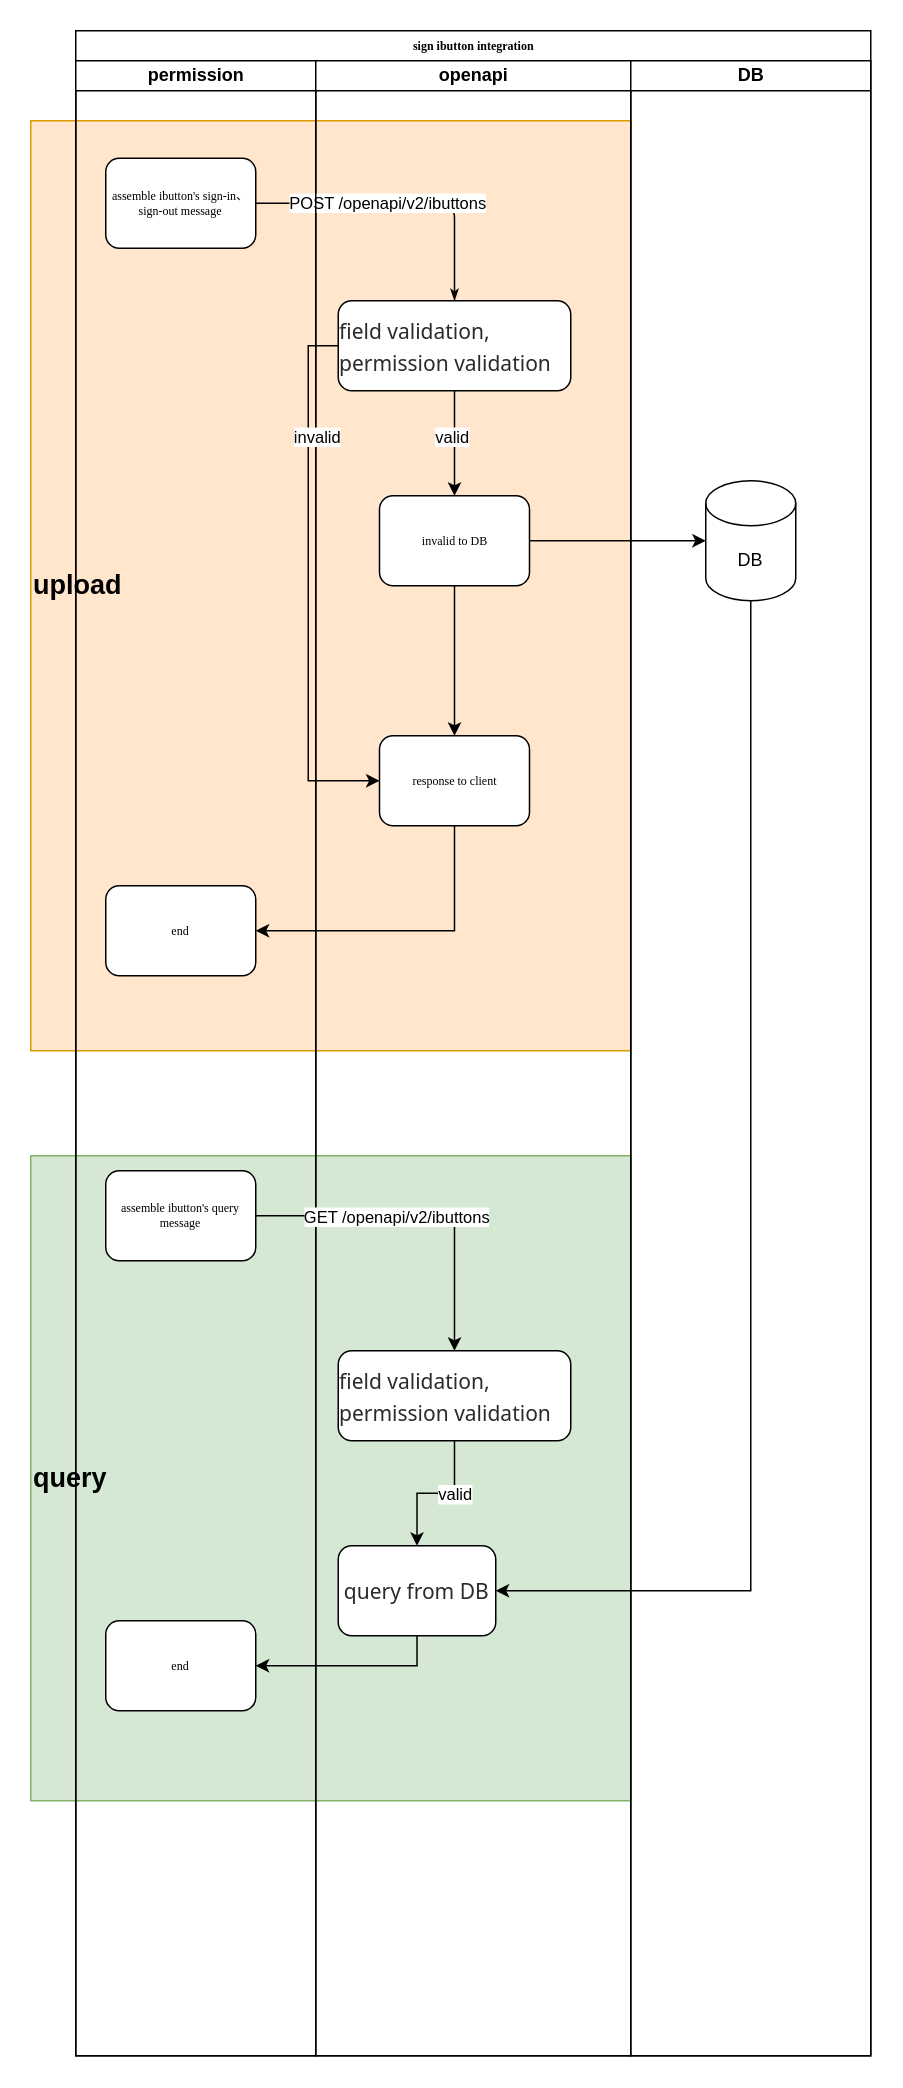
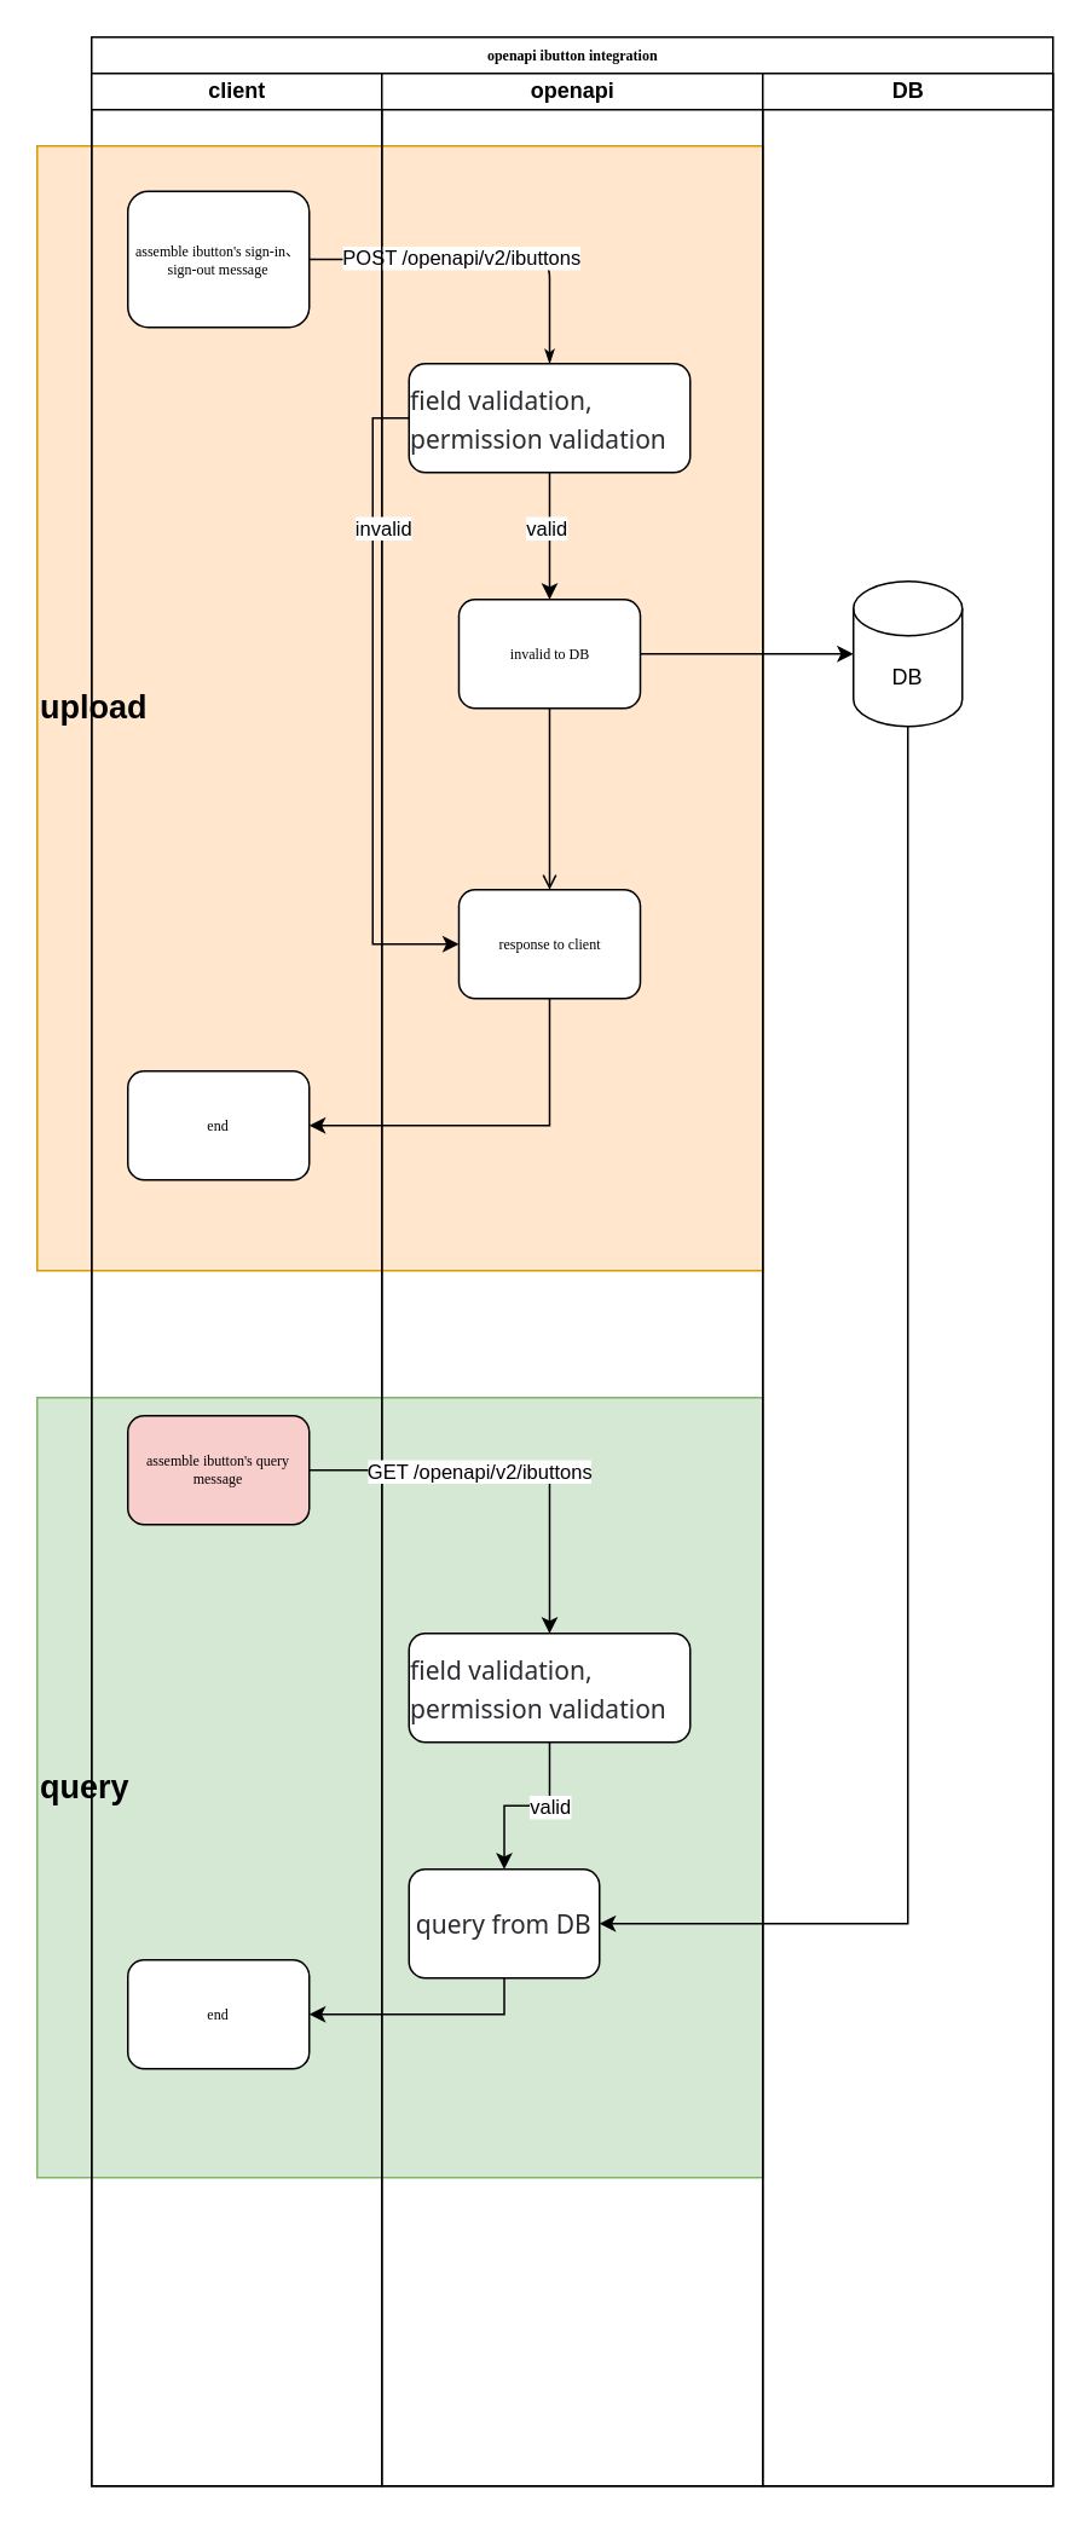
  <mxCell id="0" />
  <mxCell id="1" parent="0" />
  <mxCell id="2" value="&lt;h2&gt;query&lt;/h2&gt;" style="rounded=0;whiteSpace=wrap;html=1;fillColor=#d5e8d4;strokeColor=#82b366;align=left;" vertex="1" parent="1"><mxGeometry x="20" y="770" width="400" height="430" as="geometry" /></mxCell>
  <mxCell id="3" value="&lt;h2&gt;upload&lt;/h2&gt;" style="rounded=0;whiteSpace=wrap;html=1;fillColor=#ffe6cc;strokeColor=#d79b00;align=left;" vertex="1" parent="1"><mxGeometry x="20" y="80" width="400" height="620" as="geometry" /></mxCell>
- <mxCell id="4" value="sign ibutton integration" style="swimlane;html=1;childLayout=stackLayout;startSize=20;rounded=0;shadow=0;labelBackgroundColor=none;strokeWidth=1;fontFamily=Verdana;fontSize=8;align=center;" parent="1" vertex="1"><mxGeometry x="50" y="20" width="530" height="1350" as="geometry" /></mxCell>
- <mxCell id="5" value="permission" style="swimlane;html=1;startSize=20;" parent="4" vertex="1"><mxGeometry y="20" width="160" height="1330" as="geometry" /></mxCell>
- <mxCell id="6" value="assemble ibutton's sign-in、sign-out message" style="rounded=1;whiteSpace=wrap;html=1;shadow=0;labelBackgroundColor=none;strokeWidth=1;fontFamily=Verdana;fontSize=8;align=center;" parent="5" vertex="1"><mxGeometry x="20" y="65" width="100" height="60" as="geometry" /></mxCell>
+ <mxCell id="4" value="openapi ibutton integration" style="swimlane;html=1;childLayout=stackLayout;startSize=20;rounded=0;shadow=0;labelBackgroundColor=none;strokeWidth=1;fontFamily=Verdana;fontSize=8;align=center;" parent="1" vertex="1"><mxGeometry x="50" y="20" width="530" height="1350" as="geometry" /></mxCell>
+ <mxCell id="5" value="client" style="swimlane;html=1;startSize=20;" parent="4" vertex="1"><mxGeometry y="20" width="160" height="1330" as="geometry" /></mxCell>
+ <mxCell id="6" value="assemble ibutton's sign-in、sign-out message" style="rounded=1;whiteSpace=wrap;html=1;shadow=0;labelBackgroundColor=none;strokeWidth=1;fontFamily=Verdana;fontSize=8;align=center;" parent="5" vertex="1"><mxGeometry x="20" y="65" width="100" height="75" as="geometry" /></mxCell>
  <mxCell id="7" value="end" style="rounded=1;whiteSpace=wrap;html=1;shadow=0;labelBackgroundColor=none;strokeWidth=1;fontFamily=Verdana;fontSize=8;align=center;" vertex="1" parent="5"><mxGeometry x="20" y="550" width="100" height="60" as="geometry" /></mxCell>
  <mxCell id="8" value="end" style="rounded=1;whiteSpace=wrap;html=1;shadow=0;labelBackgroundColor=none;strokeWidth=1;fontFamily=Verdana;fontSize=8;align=center;" vertex="1" parent="5"><mxGeometry x="20" y="1040" width="100" height="60" as="geometry" /></mxCell>
  <mxCell id="9" style="edgeStyle=orthogonalEdgeStyle;rounded=1;html=1;labelBackgroundColor=none;startArrow=none;startFill=0;startSize=5;endArrow=classicThin;endFill=1;endSize=5;jettySize=auto;orthogonalLoop=1;strokeWidth=1;fontFamily=Verdana;fontSize=8" parent="4" source="6" target="16" edge="1"><mxGeometry relative="1" as="geometry" /></mxCell>
  <mxCell id="10" value="POST /openapi/v2/ibuttons" style="edgeLabel;html=1;align=center;verticalAlign=middle;resizable=0;points=[];" vertex="1" connectable="0" parent="9"><mxGeometry x="-0.124" y="1" relative="1" as="geometry"><mxPoint as="offset" /></mxGeometry></mxCell>
  <mxCell id="11" value="openapi" style="swimlane;html=1;startSize=20;" parent="4" vertex="1"><mxGeometry x="160" y="20" width="210" height="1330" as="geometry" /></mxCell>
  <mxCell id="12" value="" style="edgeStyle=orthogonalEdgeStyle;rounded=0;orthogonalLoop=1;jettySize=auto;html=1;" edge="1" parent="11" source="16" target="18"><mxGeometry relative="1" as="geometry" /></mxCell>
  <mxCell id="13" value="valid" style="edgeLabel;html=1;align=center;verticalAlign=middle;resizable=0;points=[];" vertex="1" connectable="0" parent="12"><mxGeometry x="-0.286" y="4" relative="1" as="geometry"><mxPoint x="-6" y="5" as="offset" /></mxGeometry></mxCell>
  <mxCell id="14" style="edgeStyle=orthogonalEdgeStyle;rounded=0;orthogonalLoop=1;jettySize=auto;html=1;exitX=0;exitY=0.5;exitDx=0;exitDy=0;entryX=0;entryY=0.5;entryDx=0;entryDy=0;" edge="1" parent="11" source="16" target="19"><mxGeometry relative="1" as="geometry"><mxPoint x="90" y="480" as="targetPoint" /></mxGeometry></mxCell>
  <mxCell id="15" value="invalid" style="edgeLabel;html=1;align=center;verticalAlign=middle;resizable=0;points=[];" vertex="1" connectable="0" parent="14"><mxGeometry x="-0.496" y="-1" relative="1" as="geometry"><mxPoint x="6" y="-10" as="offset" /></mxGeometry></mxCell>
  <mxCell id="16" value="&lt;ul style=&quot;box-sizing: border-box; margin: 0px; padding: 0px; color: rgb(42, 43, 46); font-family: &amp;quot;PingFang SC&amp;quot;, &amp;quot;Segoe UI&amp;quot;, Arial, &amp;quot;Microsoft YaHei&amp;quot;, 微软雅黑, 宋体, &amp;quot;Malgun Gothic&amp;quot;, sans-serif; font-size: 14px; text-align: start;&quot;&gt;&lt;li style=&quot;box-sizing: border-box; margin: 0px; padding: 0px; list-style: none;&quot;&gt;&lt;p style=&quot;box-sizing: border-box; margin: 0px 0px 2px; padding: 0px; line-height: 21px; display: inline; font-size: var(--main-font-size); background-color: rgb(255, 255, 255);&quot; class=&quot;src grammarSection highlight&quot; data-group=&quot;1-1&quot;&gt;field validation, permission validation&lt;/p&gt;&lt;/li&gt;&lt;/ul&gt;" style="rounded=1;whiteSpace=wrap;html=1;shadow=0;labelBackgroundColor=none;strokeWidth=1;fontFamily=Verdana;fontSize=8;align=center;" parent="11" vertex="1"><mxGeometry x="15" y="160" width="155" height="60" as="geometry" /></mxCell>
- <mxCell id="17" style="edgeStyle=orthogonalEdgeStyle;rounded=0;orthogonalLoop=1;jettySize=auto;html=1;exitX=0.5;exitY=1;exitDx=0;exitDy=0;" edge="1" parent="11" source="18" target="19"><mxGeometry relative="1" as="geometry" /></mxCell>
+ <mxCell id="17" style="edgeStyle=orthogonalEdgeStyle;rounded=0;orthogonalLoop=1;jettySize=auto;html=1;exitX=0.5;exitY=1;exitDx=0;exitDy=0;endArrow=open;" edge="1" parent="11" source="18" target="19"><mxGeometry relative="1" as="geometry" /></mxCell>
  <mxCell id="18" value="invalid to DB" style="rounded=1;whiteSpace=wrap;html=1;shadow=0;labelBackgroundColor=none;strokeWidth=1;fontFamily=Verdana;fontSize=8;align=center;" vertex="1" parent="11"><mxGeometry x="42.5" y="290" width="100" height="60" as="geometry" /></mxCell>
  <mxCell id="19" value="response to client" style="rounded=1;whiteSpace=wrap;html=1;shadow=0;labelBackgroundColor=none;strokeWidth=1;fontFamily=Verdana;fontSize=8;align=center;" vertex="1" parent="11"><mxGeometry x="42.5" y="450" width="100" height="60" as="geometry" /></mxCell>
  <mxCell id="20" value="" style="edgeStyle=orthogonalEdgeStyle;rounded=0;orthogonalLoop=1;jettySize=auto;html=1;entryX=0.5;entryY=0;entryDx=0;entryDy=0;" edge="1" parent="11" source="22" target="25"><mxGeometry relative="1" as="geometry"><mxPoint x="92.5" y="850" as="targetPoint" /></mxGeometry></mxCell>
  <mxCell id="21" value="GET /openapi/v2/ibuttons" style="edgeLabel;html=1;align=center;verticalAlign=middle;resizable=0;points=[];" vertex="1" connectable="0" parent="20"><mxGeometry x="-0.492" relative="1" as="geometry"><mxPoint x="36" as="offset" /></mxGeometry></mxCell>
- <mxCell id="22" value="assemble ibutton's query message" style="rounded=1;whiteSpace=wrap;html=1;shadow=0;labelBackgroundColor=none;strokeWidth=1;fontFamily=Verdana;fontSize=8;align=center;" vertex="1" parent="11"><mxGeometry x="-140" y="740" width="100" height="60" as="geometry" /></mxCell>
+ <mxCell id="22" value="assemble ibutton's query message" style="rounded=1;whiteSpace=wrap;html=1;shadow=0;labelBackgroundColor=none;strokeWidth=1;fontFamily=Verdana;fontSize=8;align=center;fillColor=#f8cecc;" vertex="1" parent="11"><mxGeometry x="-140" y="740" width="100" height="60" as="geometry" /></mxCell>
  <mxCell id="23" value="" style="edgeStyle=orthogonalEdgeStyle;rounded=0;orthogonalLoop=1;jettySize=auto;html=1;" edge="1" parent="11" source="25" target="26"><mxGeometry relative="1" as="geometry" /></mxCell>
  <mxCell id="24" value="valid" style="edgeLabel;html=1;align=center;verticalAlign=middle;resizable=0;points=[];" vertex="1" connectable="0" parent="23"><mxGeometry x="-0.257" relative="1" as="geometry"><mxPoint as="offset" /></mxGeometry></mxCell>
  <mxCell id="25" value="&lt;ul style=&quot;box-sizing: border-box; margin: 0px; padding: 0px; color: rgb(42, 43, 46); font-family: &amp;quot;PingFang SC&amp;quot;, &amp;quot;Segoe UI&amp;quot;, Arial, &amp;quot;Microsoft YaHei&amp;quot;, 微软雅黑, 宋体, &amp;quot;Malgun Gothic&amp;quot;, sans-serif; font-size: 14px; text-align: start;&quot;&gt;&lt;li style=&quot;box-sizing: border-box; margin: 0px; padding: 0px; list-style: none;&quot;&gt;&lt;p style=&quot;box-sizing: border-box; margin: 0px 0px 2px; padding: 0px; line-height: 21px; display: inline; font-size: var(--main-font-size); background-color: rgb(255, 255, 255);&quot; class=&quot;src grammarSection highlight&quot; data-group=&quot;1-1&quot;&gt;field validation, permission validation&lt;/p&gt;&lt;/li&gt;&lt;/ul&gt;" style="rounded=1;whiteSpace=wrap;html=1;shadow=0;labelBackgroundColor=none;strokeWidth=1;fontFamily=Verdana;fontSize=8;align=center;" vertex="1" parent="11"><mxGeometry x="15" y="860" width="155" height="60" as="geometry" /></mxCell>
  <mxCell id="26" value="&lt;ul style=&quot;box-sizing: border-box; margin: 0px; padding: 0px; color: rgb(42, 43, 46); font-family: &amp;quot;PingFang SC&amp;quot;, &amp;quot;Segoe UI&amp;quot;, Arial, &amp;quot;Microsoft YaHei&amp;quot;, 微软雅黑, 宋体, &amp;quot;Malgun Gothic&amp;quot;, sans-serif; font-size: 14px; text-align: start;&quot;&gt;&lt;li style=&quot;box-sizing: border-box; margin: 0px; padding: 0px; list-style: none;&quot;&gt;&lt;p style=&quot;box-sizing: border-box; margin: 0px 0px 2px; padding: 0px; line-height: 21px; display: inline; font-size: var(--main-font-size); background-color: rgb(255, 255, 255);&quot; class=&quot;src grammarSection highlight&quot; data-group=&quot;1-1&quot;&gt;query from DB&lt;/p&gt;&lt;/li&gt;&lt;/ul&gt;" style="rounded=1;whiteSpace=wrap;html=1;shadow=0;labelBackgroundColor=none;strokeWidth=1;fontFamily=Verdana;fontSize=8;align=center;" vertex="1" parent="11"><mxGeometry x="15" y="990" width="105" height="60" as="geometry" /></mxCell>
  <mxCell id="27" value="DB" style="swimlane;html=1;startSize=20;" parent="4" vertex="1"><mxGeometry x="370" y="20" width="160" height="1330" as="geometry" /></mxCell>
  <mxCell id="28" value="DB" style="shape=cylinder3;whiteSpace=wrap;html=1;boundedLbl=1;backgroundOutline=1;size=15;" vertex="1" parent="27"><mxGeometry x="50" y="280" width="60" height="80" as="geometry" /></mxCell>
  <mxCell id="29" style="edgeStyle=orthogonalEdgeStyle;rounded=0;orthogonalLoop=1;jettySize=auto;html=1;exitX=1;exitY=0.5;exitDx=0;exitDy=0;" edge="1" parent="4" source="18" target="28"><mxGeometry relative="1" as="geometry" /></mxCell>
  <mxCell id="30" style="edgeStyle=orthogonalEdgeStyle;rounded=0;orthogonalLoop=1;jettySize=auto;html=1;exitX=0.5;exitY=1;exitDx=0;exitDy=0;" edge="1" parent="4" source="19" target="7"><mxGeometry relative="1" as="geometry"><mxPoint x="240" y="600" as="targetPoint" /><Array as="points"><mxPoint x="253" y="600" /></Array></mxGeometry></mxCell>
  <mxCell id="31" style="edgeStyle=orthogonalEdgeStyle;rounded=0;orthogonalLoop=1;jettySize=auto;html=1;exitX=0.5;exitY=1;exitDx=0;exitDy=0;exitPerimeter=0;entryX=1;entryY=0.5;entryDx=0;entryDy=0;" edge="1" parent="4" source="28" target="26"><mxGeometry relative="1" as="geometry" /></mxCell>
  <mxCell id="32" value="" style="edgeStyle=orthogonalEdgeStyle;rounded=0;orthogonalLoop=1;jettySize=auto;html=1;exitX=0.5;exitY=1;exitDx=0;exitDy=0;" edge="1" parent="4" source="26" target="8"><mxGeometry relative="1" as="geometry"><mxPoint x="480" y="1090" as="targetPoint" /><mxPoint x="663" y="1120" as="sourcePoint" /></mxGeometry></mxCell>
